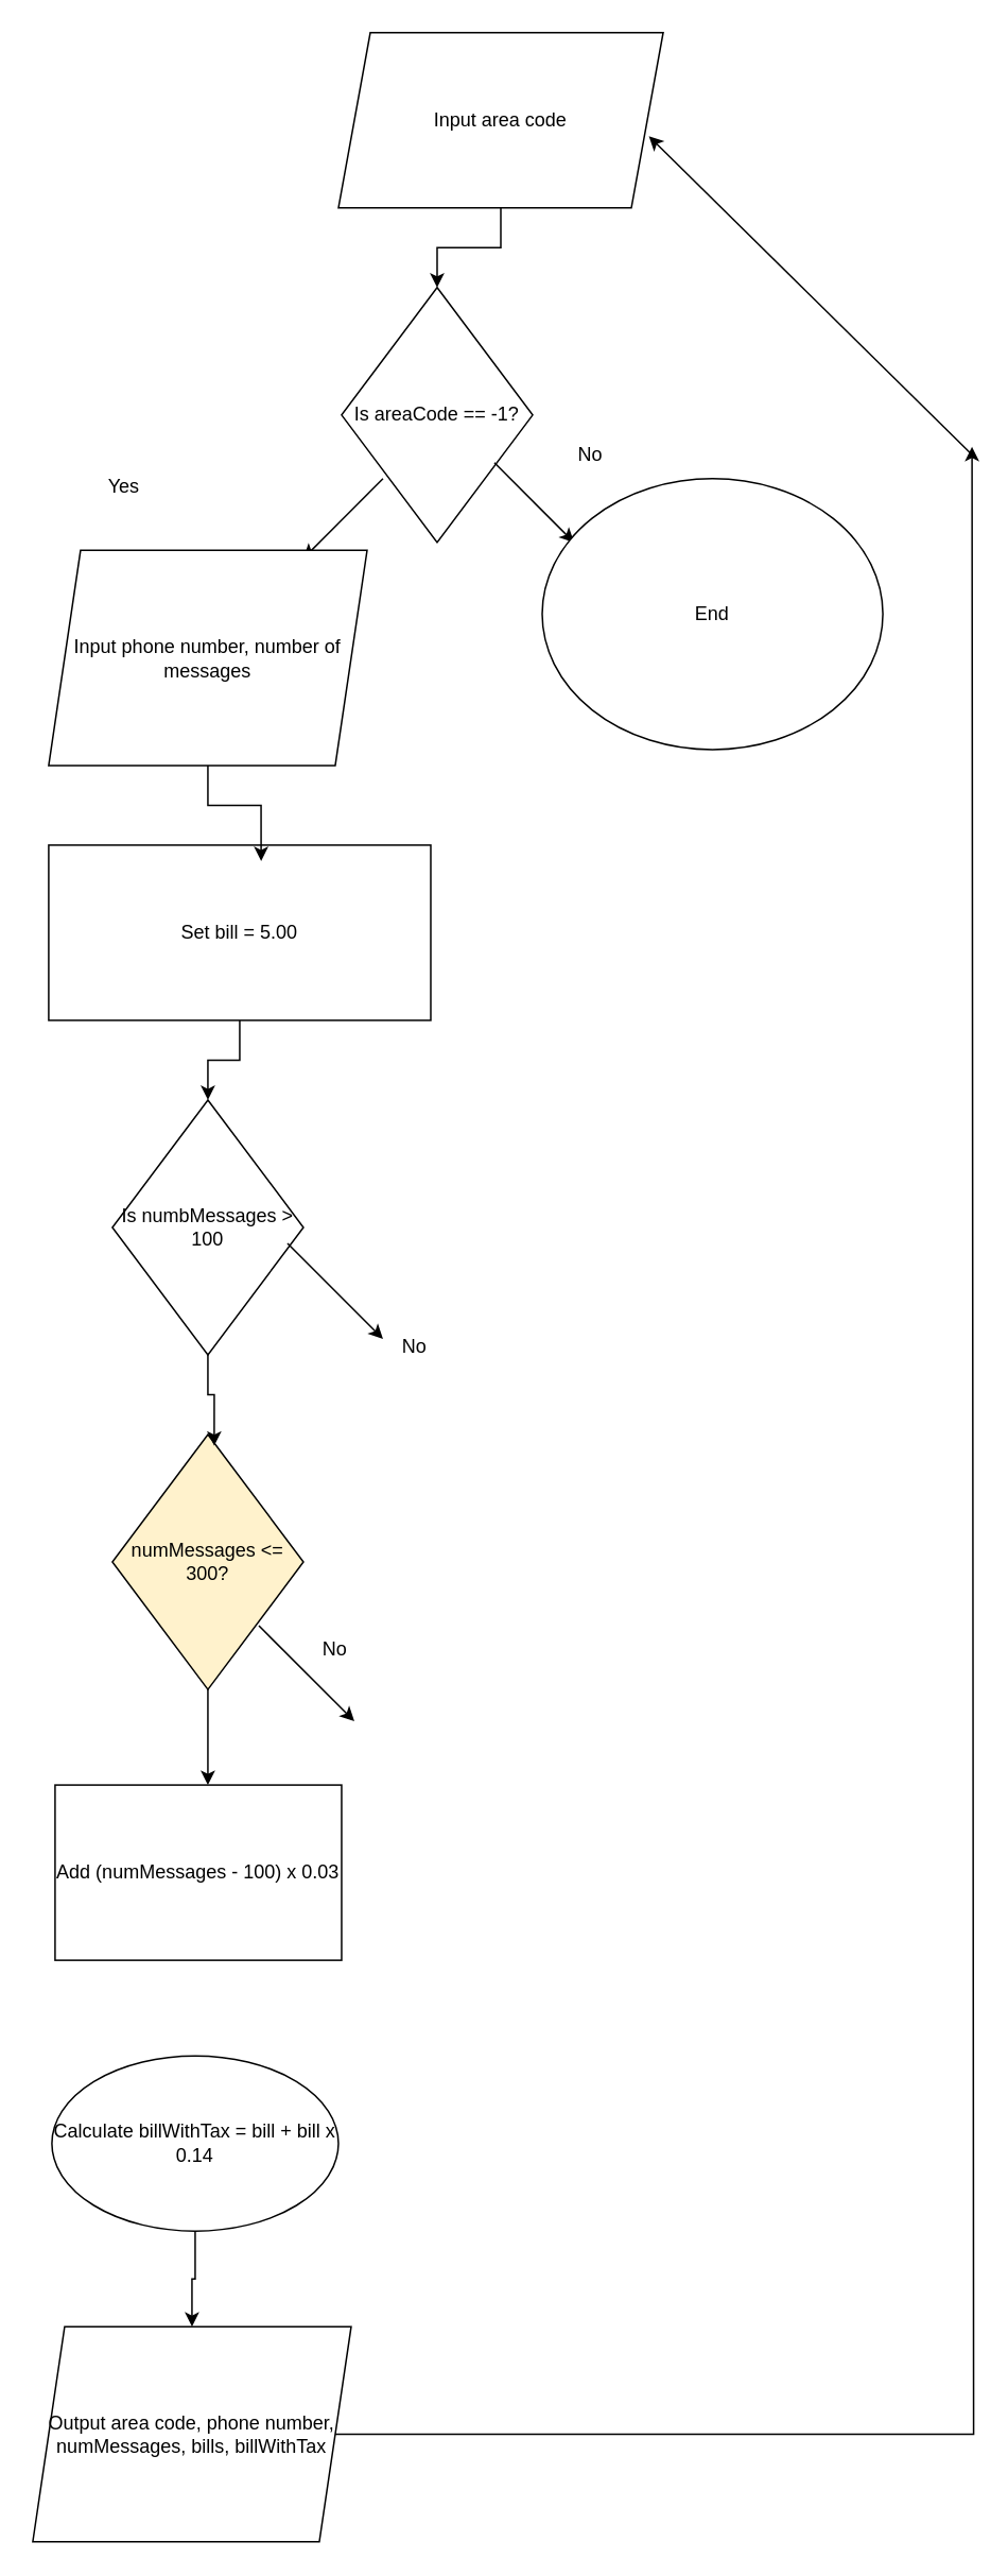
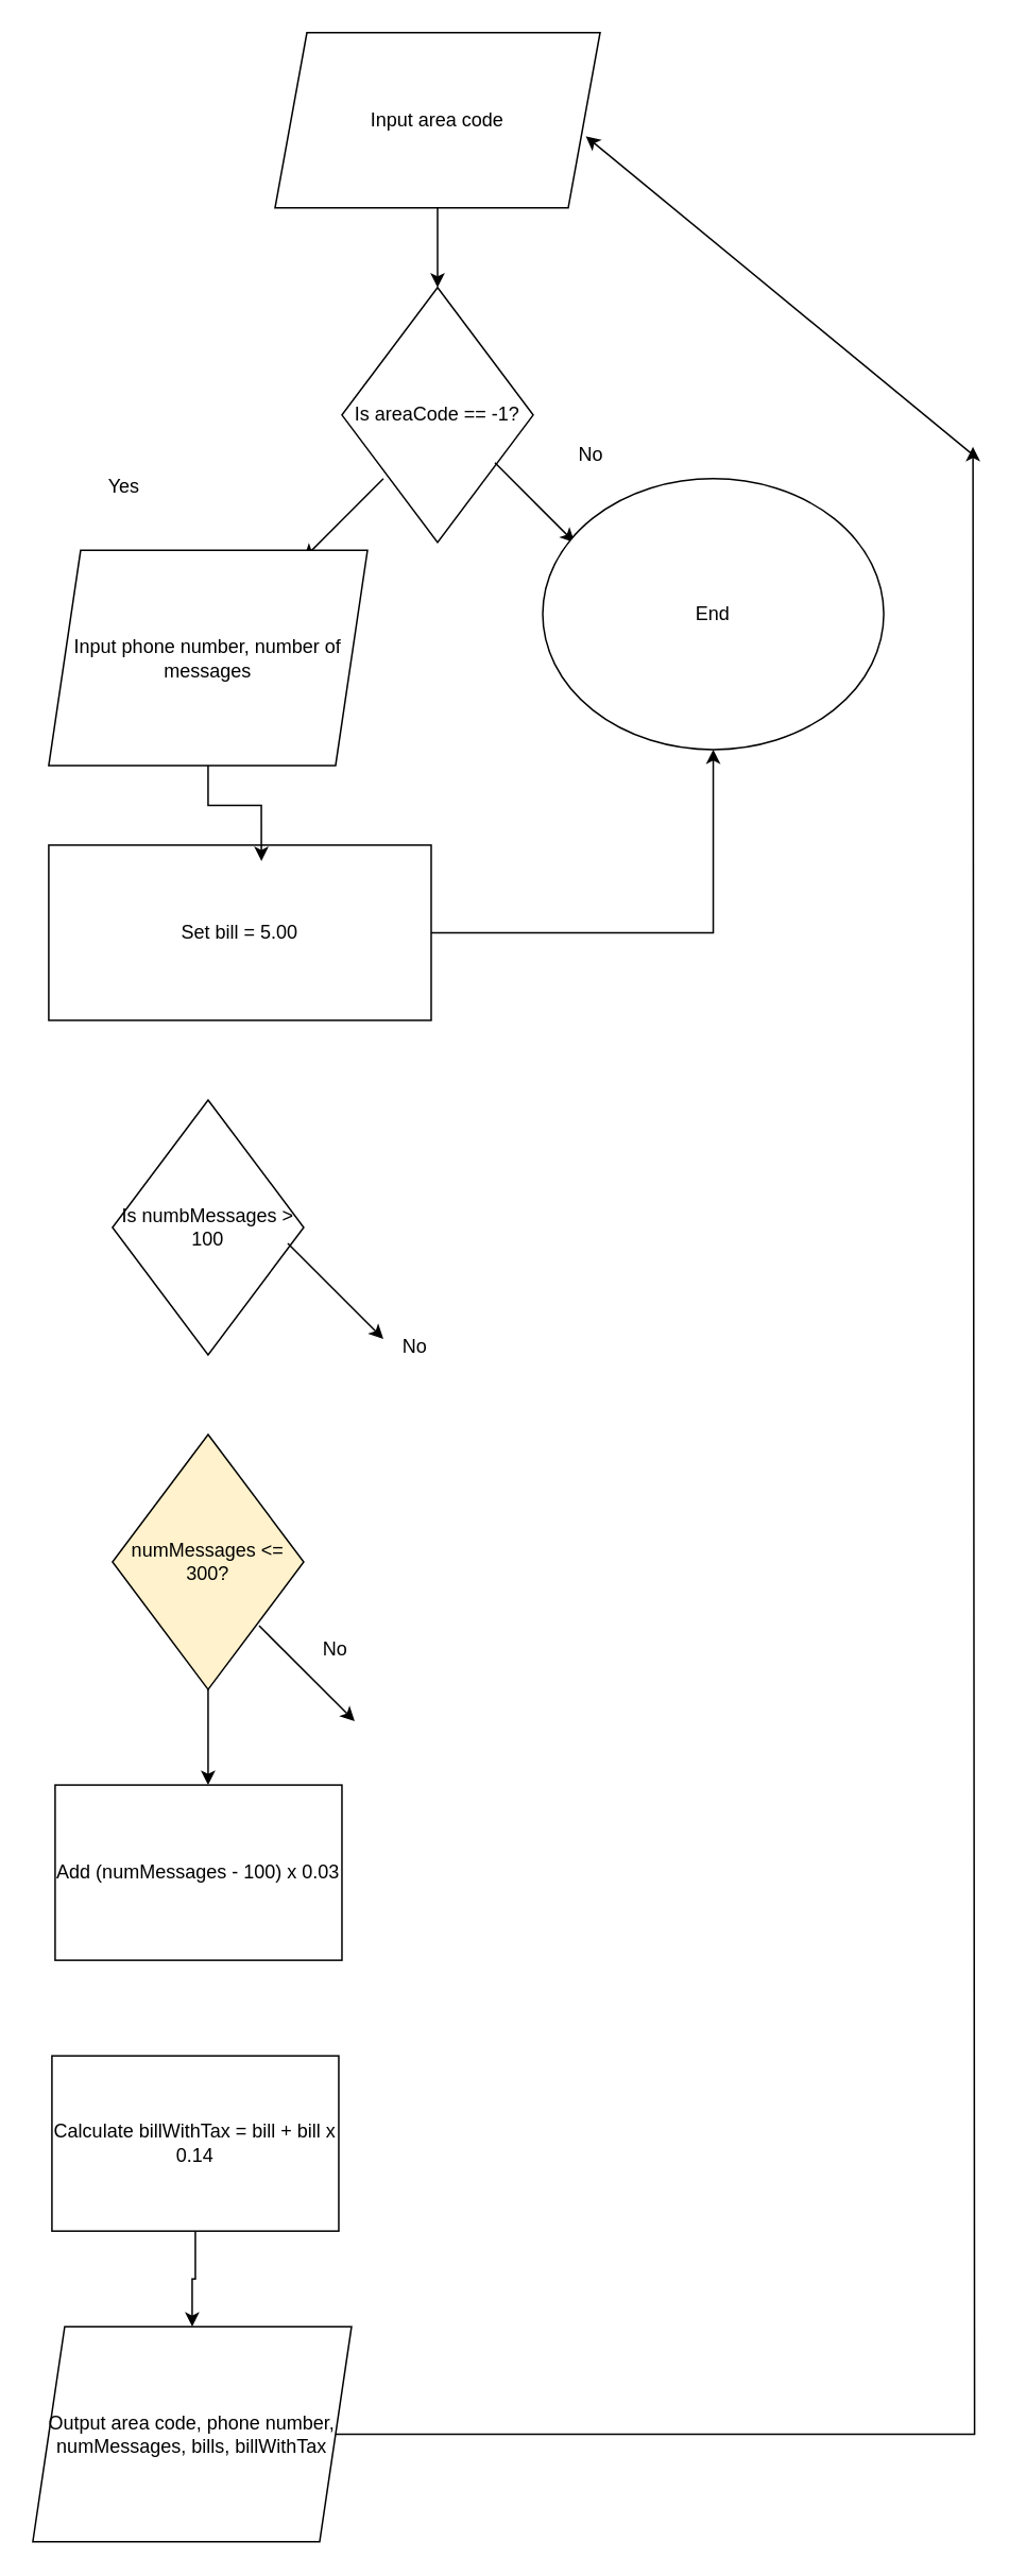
  <mxCell id="0" />
  <mxCell id="1" parent="0" />
  <mxCell id="2" style="edgeStyle=orthogonalEdgeStyle;rounded=0;orthogonalLoop=1;jettySize=auto;html=1;entryX=0.5;entryY=0;entryDx=0;entryDy=0;" edge="1" parent="1" source="3" target="4"><mxGeometry relative="1" as="geometry" /></mxCell>
- <mxCell id="3" value="Input area code" style="shape=parallelogram;perimeter=parallelogramPerimeter;whiteSpace=wrap;html=1;fixedSize=1;" vertex="1" parent="1"><mxGeometry x="212" y="20" width="204" height="110" as="geometry" /></mxCell>
+ <mxCell id="3" value="Input area code" style="shape=parallelogram;perimeter=parallelogramPerimeter;whiteSpace=wrap;html=1;fixedSize=1;" vertex="1" parent="1"><mxGeometry x="172" y="20" width="204" height="110" as="geometry" /></mxCell>
  <mxCell id="4" value="Is areaCode == -1?" style="rhombus;whiteSpace=wrap;html=1;" vertex="1" parent="1"><mxGeometry x="214" y="180" width="120" height="160" as="geometry" /></mxCell>
  <mxCell id="5" value="" style="endArrow=classic;html=1;rounded=0;" edge="1" parent="1"><mxGeometry width="50" height="50" relative="1" as="geometry"><mxPoint x="240" y="300" as="sourcePoint" /><mxPoint x="190" y="350" as="targetPoint" /></mxGeometry></mxCell>
  <mxCell id="6" value="" style="endArrow=classic;html=1;rounded=0;" edge="1" parent="1"><mxGeometry width="50" height="50" relative="1" as="geometry"><mxPoint x="310" y="290" as="sourcePoint" /><mxPoint x="360" y="340" as="targetPoint" /></mxGeometry></mxCell>
  <mxCell id="7" value="Yes" style="text;html=1;align=center;verticalAlign=middle;resizable=0;points=[];autosize=1;strokeColor=none;fillColor=none;" vertex="1" parent="1"><mxGeometry x="57" y="290" width="40" height="30" as="geometry" /></mxCell>
  <mxCell id="8" value="No" style="text;html=1;align=center;verticalAlign=middle;resizable=0;points=[];autosize=1;strokeColor=none;fillColor=none;" vertex="1" parent="1"><mxGeometry x="350" y="270" width="40" height="30" as="geometry" /></mxCell>
  <mxCell id="9" value="End" style="ellipse;whiteSpace=wrap;html=1;" vertex="1" parent="1"><mxGeometry x="340" y="300" width="214" height="170" as="geometry" /></mxCell>
- <mxCell id="10" style="edgeStyle=orthogonalEdgeStyle;rounded=0;orthogonalLoop=1;jettySize=auto;html=1;" edge="1" parent="1" source="11" target="14"><mxGeometry relative="1" as="geometry" /></mxCell>
+ <mxCell id="10" style="edgeStyle=orthogonalEdgeStyle;rounded=0;orthogonalLoop=1;jettySize=auto;html=1;" edge="1" parent="1" source="11" target="9"><mxGeometry relative="1" as="geometry" /></mxCell>
  <mxCell id="11" value="Set bill = 5.00" style="rounded=0;whiteSpace=wrap;html=1;" vertex="1" parent="1"><mxGeometry x="30" y="530" width="240" height="110" as="geometry" /></mxCell>
  <mxCell id="12" value="Input phone number, number of messages" style="shape=parallelogram;perimeter=parallelogramPerimeter;whiteSpace=wrap;html=1;fixedSize=1;" vertex="1" parent="1"><mxGeometry x="30" y="345" width="200" height="135" as="geometry" /></mxCell>
  <mxCell id="13" style="edgeStyle=orthogonalEdgeStyle;rounded=0;orthogonalLoop=1;jettySize=auto;html=1;entryX=0.556;entryY=0.091;entryDx=0;entryDy=0;entryPerimeter=0;" edge="1" parent="1" source="12" target="11"><mxGeometry relative="1" as="geometry" /></mxCell>
  <mxCell id="14" value="Is numbMessages &amp;gt; 100" style="rhombus;whiteSpace=wrap;html=1;" vertex="1" parent="1"><mxGeometry x="70" y="690" width="120" height="160" as="geometry" /></mxCell>
  <mxCell id="15" style="edgeStyle=orthogonalEdgeStyle;rounded=0;orthogonalLoop=1;jettySize=auto;html=1;" edge="1" parent="1" source="16"><mxGeometry relative="1" as="geometry"><mxPoint x="130" y="1120" as="targetPoint" /></mxGeometry></mxCell>
  <mxCell id="16" value="numMessages &amp;lt;= 300?" style="rhombus;whiteSpace=wrap;html=1;fillColor=#fff2cc;" vertex="1" parent="1"><mxGeometry x="70" y="900" width="120" height="160" as="geometry" /></mxCell>
- <mxCell id="17" style="edgeStyle=orthogonalEdgeStyle;rounded=0;orthogonalLoop=1;jettySize=auto;html=1;entryX=0.533;entryY=0.044;entryDx=0;entryDy=0;entryPerimeter=0;" edge="1" parent="1" source="14" target="16"><mxGeometry relative="1" as="geometry" /></mxCell>
  <mxCell id="18" value="No" style="text;html=1;align=center;verticalAlign=middle;whiteSpace=wrap;rounded=0;" vertex="1" parent="1"><mxGeometry x="230" y="830" width="60" height="30" as="geometry" /></mxCell>
  <mxCell id="19" value="" style="endArrow=classic;html=1;rounded=0;" edge="1" parent="1"><mxGeometry width="50" height="50" relative="1" as="geometry"><mxPoint x="180" y="780" as="sourcePoint" /><mxPoint x="240" y="840" as="targetPoint" /></mxGeometry></mxCell>
  <mxCell id="20" value="" style="endArrow=classic;html=1;rounded=0;" edge="1" parent="1"><mxGeometry width="50" height="50" relative="1" as="geometry"><mxPoint x="162" y="1020" as="sourcePoint" /><mxPoint x="222" y="1080" as="targetPoint" /></mxGeometry></mxCell>
  <mxCell id="21" value="No" style="text;html=1;align=center;verticalAlign=middle;whiteSpace=wrap;rounded=0;" vertex="1" parent="1"><mxGeometry x="180" y="1020" width="60" height="30" as="geometry" /></mxCell>
  <mxCell id="22" value="Add (numMessages - 100) x 0.03" style="rounded=0;whiteSpace=wrap;html=1;" vertex="1" parent="1"><mxGeometry x="34" y="1120" width="180" height="110" as="geometry" /></mxCell>
  <mxCell id="23" style="edgeStyle=orthogonalEdgeStyle;rounded=0;orthogonalLoop=1;jettySize=auto;html=1;entryX=0.5;entryY=0;entryDx=0;entryDy=0;" edge="1" parent="1" source="24" target="26"><mxGeometry relative="1" as="geometry" /></mxCell>
- <mxCell id="24" value="Calculate billWithTax = bill + bill x 0.14" style="ellipse;whiteSpace=wrap;html=1;" vertex="1" parent="1"><mxGeometry x="32" y="1290" width="180" height="110" as="geometry" /></mxCell>
+ <mxCell id="24" value="Calculate billWithTax = bill + bill x 0.14" style="rounded=0;whiteSpace=wrap;html=1;" vertex="1" parent="1"><mxGeometry x="32" y="1290" width="180" height="110" as="geometry" /></mxCell>
  <mxCell id="25" style="edgeStyle=orthogonalEdgeStyle;rounded=0;orthogonalLoop=1;jettySize=auto;html=1;" edge="1" parent="1" source="26"><mxGeometry relative="1" as="geometry"><mxPoint x="610" y="280" as="targetPoint" /><Array as="points"><mxPoint x="611" y="1528" /></Array></mxGeometry></mxCell>
  <mxCell id="26" value="Output area code, phone number, numMessages, bills, billWithTax" style="shape=parallelogram;perimeter=parallelogramPerimeter;whiteSpace=wrap;html=1;fixedSize=1;" vertex="1" parent="1"><mxGeometry x="20" y="1460" width="200" height="135" as="geometry" /></mxCell>
  <mxCell id="27" value="" style="endArrow=classic;html=1;rounded=0;entryX=0.956;entryY=0.591;entryDx=0;entryDy=0;entryPerimeter=0;" edge="1" parent="1" target="3"><mxGeometry width="50" height="50" relative="1" as="geometry"><mxPoint x="610" y="285" as="sourcePoint" /><mxPoint x="660" y="235" as="targetPoint" /></mxGeometry></mxCell>
